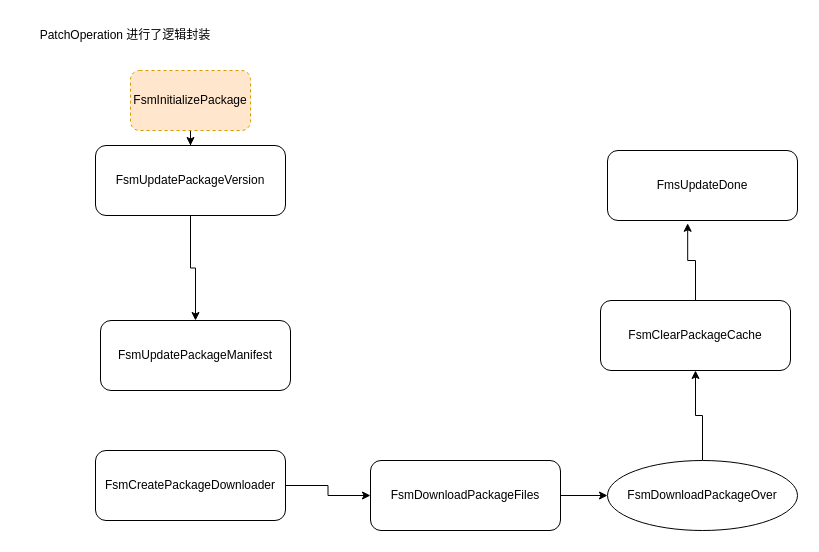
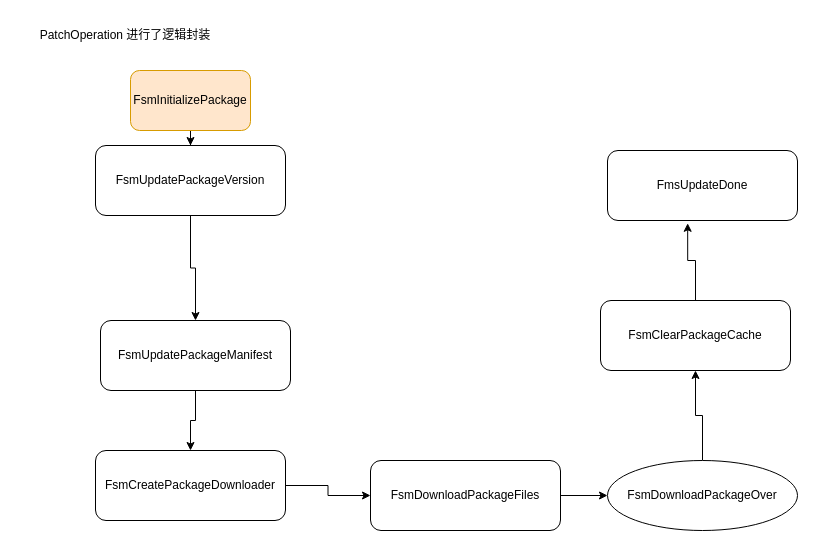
  <mxCell id="0" />
  <mxCell id="1" parent="0" />
  <mxCell id="2" value="PatchOperation 进行了逻辑封装" style="text;html=1;strokeColor=none;fillColor=none;align=center;verticalAlign=middle;whiteSpace=wrap;rounded=0;" vertex="1" parent="1"><mxGeometry x="20" y="20" width="210" height="30" as="geometry" /></mxCell>
  <mxCell id="3" style="edgeStyle=orthogonalEdgeStyle;rounded=0;orthogonalLoop=1;jettySize=auto;html=1;" edge="1" parent="1" source="4" target="6"><mxGeometry relative="1" as="geometry" /></mxCell>
- <mxCell id="4" value="FsmInitializePackage" style="rounded=1;whiteSpace=wrap;html=1;fillColor=#ffe6cc;strokeColor=#d79b00;dashed=1;" vertex="1" parent="1"><mxGeometry x="130" y="70" width="120" height="60" as="geometry" /></mxCell>
+ <mxCell id="4" value="FsmInitializePackage" style="rounded=1;whiteSpace=wrap;html=1;fillColor=#ffe6cc;strokeColor=#d79b00;" vertex="1" parent="1"><mxGeometry x="130" y="70" width="120" height="60" as="geometry" /></mxCell>
  <mxCell id="5" style="edgeStyle=orthogonalEdgeStyle;rounded=0;orthogonalLoop=1;jettySize=auto;html=1;entryX=0.5;entryY=0;entryDx=0;entryDy=0;" edge="1" parent="1" source="6" target="8"><mxGeometry relative="1" as="geometry" /></mxCell>
  <mxCell id="6" value="FsmUpdatePackageVersion" style="rounded=1;whiteSpace=wrap;html=1;" vertex="1" parent="1"><mxGeometry x="95" y="145" width="190" height="70" as="geometry" /></mxCell>
+ <mxCell id="7" style="edgeStyle=orthogonalEdgeStyle;rounded=0;orthogonalLoop=1;jettySize=auto;html=1;" edge="1" parent="1" source="8" target="10"><mxGeometry relative="1" as="geometry" /></mxCell>
  <mxCell id="8" value="FsmUpdatePackageManifest" style="rounded=1;whiteSpace=wrap;html=1;" vertex="1" parent="1"><mxGeometry x="100" y="320" width="190" height="70" as="geometry" /></mxCell>
  <mxCell id="9" style="edgeStyle=orthogonalEdgeStyle;rounded=0;orthogonalLoop=1;jettySize=auto;html=1;" edge="1" parent="1" source="10" target="12"><mxGeometry relative="1" as="geometry" /></mxCell>
  <mxCell id="10" value="FsmCreatePackageDownloader" style="rounded=1;whiteSpace=wrap;html=1;" vertex="1" parent="1"><mxGeometry x="95" y="450" width="190" height="70" as="geometry" /></mxCell>
  <mxCell id="11" style="edgeStyle=orthogonalEdgeStyle;rounded=0;orthogonalLoop=1;jettySize=auto;html=1;entryX=0;entryY=0.5;entryDx=0;entryDy=0;" edge="1" parent="1" source="12" target="14"><mxGeometry relative="1" as="geometry" /></mxCell>
  <mxCell id="12" value="FsmDownloadPackageFiles" style="rounded=1;whiteSpace=wrap;html=1;" vertex="1" parent="1"><mxGeometry x="370" y="460" width="190" height="70" as="geometry" /></mxCell>
  <mxCell id="13" style="edgeStyle=orthogonalEdgeStyle;rounded=0;orthogonalLoop=1;jettySize=auto;html=1;entryX=0.5;entryY=1;entryDx=0;entryDy=0;" edge="1" parent="1" source="14" target="16"><mxGeometry relative="1" as="geometry" /></mxCell>
  <mxCell id="14" value="FsmDownloadPackageOver" style="ellipse;whiteSpace=wrap;html=1;" vertex="1" parent="1"><mxGeometry x="607" y="460" width="190" height="70" as="geometry" /></mxCell>
  <mxCell id="15" style="edgeStyle=orthogonalEdgeStyle;rounded=0;orthogonalLoop=1;jettySize=auto;html=1;entryX=0.422;entryY=1.04;entryDx=0;entryDy=0;entryPerimeter=0;" edge="1" parent="1" source="16" target="17"><mxGeometry relative="1" as="geometry" /></mxCell>
  <mxCell id="16" value="FsmClearPackageCache" style="rounded=1;whiteSpace=wrap;html=1;" vertex="1" parent="1"><mxGeometry x="600" y="300" width="190" height="70" as="geometry" /></mxCell>
  <mxCell id="17" value="FmsUpdateDone" style="rounded=1;whiteSpace=wrap;html=1;" vertex="1" parent="1"><mxGeometry x="607" y="150" width="190" height="70" as="geometry" /></mxCell>
